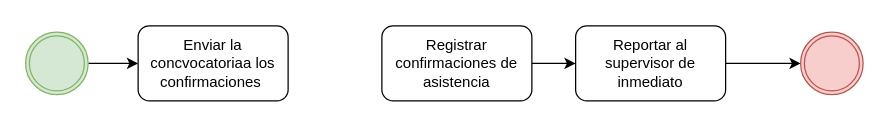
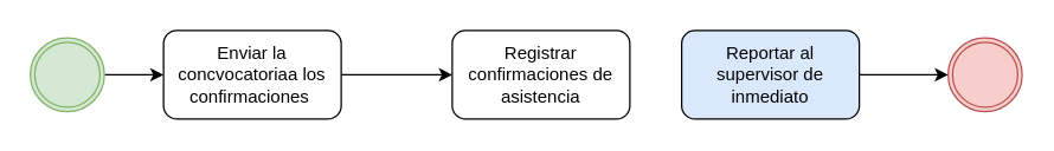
  <mxCell id="0" />
  <mxCell id="1" parent="0" />
  <mxCell id="2" value="" style="edgeStyle=orthogonalEdgeStyle;rounded=0;orthogonalLoop=1;jettySize=auto;html=1;" edge="1" parent="1" source="3" target="7"><mxGeometry relative="1" as="geometry" /></mxCell>
  <mxCell id="3" value="" style="points=[[0.145,0.145,0],[0.5,0,0],[0.855,0.145,0],[1,0.5,0],[0.855,0.855,0],[0.5,1,0],[0.145,0.855,0],[0,0.5,0]];shape=mxgraph.bpmn.event;html=1;verticalLabelPosition=bottom;labelBackgroundColor=#ffffff;verticalAlign=top;align=center;perimeter=ellipsePerimeter;outlineConnect=0;aspect=fixed;outline=throwing;symbol=general;fillColor=#d5e8d4;strokeColor=#82b366;" vertex="1" parent="1"><mxGeometry x="20" y="25" width="50" height="50" as="geometry" /></mxCell>
  <mxCell id="4" value="" style="edgeStyle=orthogonalEdgeStyle;rounded=0;orthogonalLoop=1;jettySize=auto;html=1;" edge="1" parent="1" source="5" target="10"><mxGeometry relative="1" as="geometry" /></mxCell>
- <mxCell id="5" value="Reportar al supervisor de inmediato" style="rounded=1;whiteSpace=wrap;html=1;" vertex="1" parent="1"><mxGeometry x="460" y="20" width="120" height="60" as="geometry" /></mxCell>
+ <mxCell id="5" value="Reportar al supervisor de inmediato" style="rounded=1;whiteSpace=wrap;html=1;fillColor=#dae8fc;" vertex="1" parent="1"><mxGeometry x="460" y="20" width="120" height="60" as="geometry" /></mxCell>
+ <mxCell id="6" value="" style="edgeStyle=orthogonalEdgeStyle;rounded=0;orthogonalLoop=1;jettySize=auto;html=1;" edge="1" parent="1" source="7" target="9"><mxGeometry relative="1" as="geometry" /></mxCell>
  <mxCell id="7" value="Enviar la concvocatoriaa los confirmaciones&amp;nbsp;" style="rounded=1;whiteSpace=wrap;html=1;" vertex="1" parent="1"><mxGeometry x="110" y="20" width="120" height="60" as="geometry" /></mxCell>
- <mxCell id="8" value="" style="edgeStyle=orthogonalEdgeStyle;rounded=0;orthogonalLoop=1;jettySize=auto;html=1;" edge="1" parent="1" source="9" target="5"><mxGeometry relative="1" as="geometry" /></mxCell>
  <mxCell id="9" value="Registrar confirmaciones de asistencia" style="rounded=1;whiteSpace=wrap;html=1;" vertex="1" parent="1"><mxGeometry x="305" y="20" width="120" height="60" as="geometry" /></mxCell>
  <mxCell id="10" value="" style="points=[[0.145,0.145,0],[0.5,0,0],[0.855,0.145,0],[1,0.5,0],[0.855,0.855,0],[0.5,1,0],[0.145,0.855,0],[0,0.5,0]];shape=mxgraph.bpmn.event;html=1;verticalLabelPosition=bottom;labelBackgroundColor=#ffffff;verticalAlign=top;align=center;perimeter=ellipsePerimeter;outlineConnect=0;aspect=fixed;outline=throwing;symbol=general;fillColor=#f8cecc;strokeColor=#b85450;" vertex="1" parent="1"><mxGeometry x="640" y="25" width="50" height="50" as="geometry" /></mxCell>
